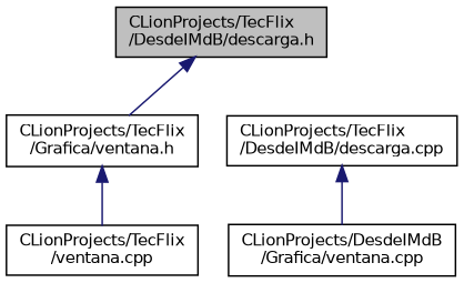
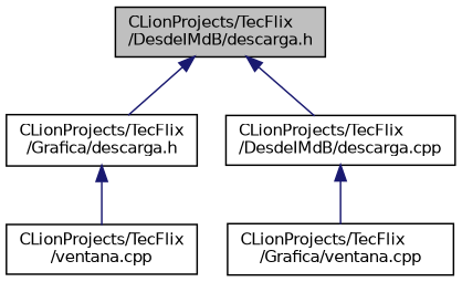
  digraph {
    node [color=black fillcolor=white fontname=Helvetica fontsize=10 shape=record style=filled]
    edge [color=midnightblue dir=back fontname=Helvetica fontsize=10 labelfontname=Helvetica labelfontsize=10 style=solid]
    n1 [fillcolor=grey75 fontcolor=black height=0.2 label="CLionProjects/TecFlix\l/DesdeIMdB/descarga.h" width=0.4]
-   n2 [height=0.2 label="CLionProjects/TecFlix\l/Grafica/ventana.h" width=0.4]
+   n2 [height=0.2 label="CLionProjects/TecFlix\l/Grafica/descarga.h" width=0.4]
    n3 [height=0.2 label="CLionProjects/TecFlix\l/DesdeIMdB/descarga.cpp" width=0.4]
    n4 [height=0.2 label="CLionProjects/TecFlix\l/ventana.cpp" width=0.4]
-   n5 [height=0.2 label="CLionProjects/DesdeIMdB\l/Grafica/ventana.cpp" width=0.4]
+   n5 [height=0.2 label="CLionProjects/TecFlix\l/Grafica/ventana.cpp" width=0.4]
    n1 -> n2
+   n1 -> n3
    n2 -> n4
    n3 -> n5
  }
